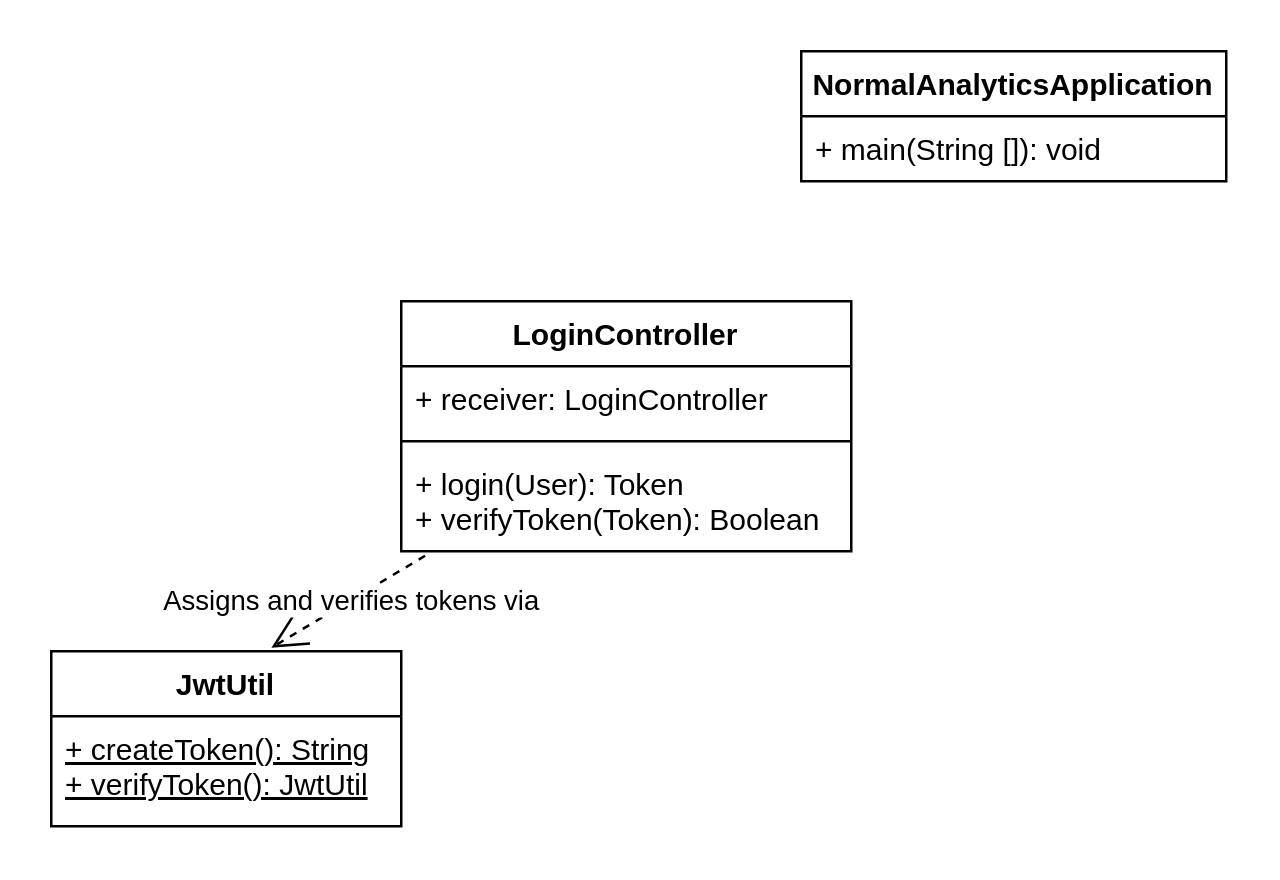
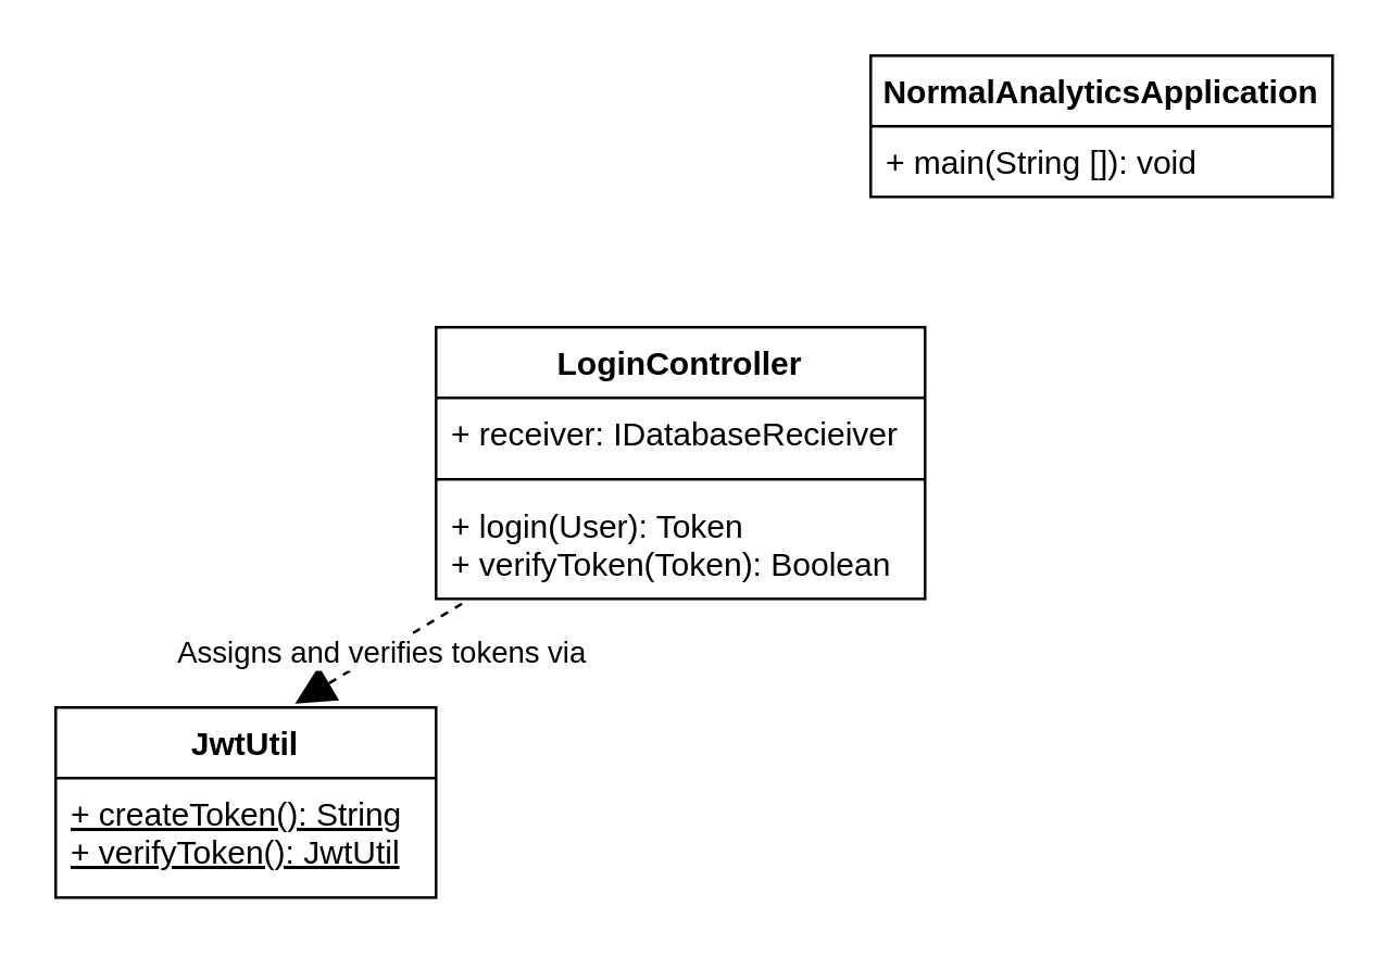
  <mxCell id="0" />
  <mxCell id="1" parent="0" />
  <mxCell id="2" value="NormalAnalyticsApplication" style="swimlane;fontStyle=1;align=center;verticalAlign=top;childLayout=stackLayout;horizontal=1;startSize=26;horizontalStack=0;resizeParent=1;resizeParentMax=0;resizeLast=0;collapsible=1;marginBottom=0;" vertex="1" parent="1"><mxGeometry x="320" y="20" width="170" height="52" as="geometry"><mxRectangle x="100" y="60" width="100" height="26" as="alternateBounds" /></mxGeometry></mxCell>
  <mxCell id="3" value="+ main(String []): void" style="text;strokeColor=none;fillColor=none;align=left;verticalAlign=top;spacingLeft=4;spacingRight=4;overflow=hidden;rotatable=0;points=[[0,0.5],[1,0.5]];portConstraint=eastwest;" vertex="1" parent="2"><mxGeometry y="26" width="170" height="26" as="geometry" /></mxCell>
  <mxCell id="4" value="LoginController" style="swimlane;fontStyle=1;align=center;verticalAlign=top;childLayout=stackLayout;horizontal=1;startSize=26;horizontalStack=0;resizeParent=1;resizeParentMax=0;resizeLast=0;collapsible=1;marginBottom=0;" vertex="1" parent="1"><mxGeometry x="160" y="120" width="180" height="100" as="geometry" /></mxCell>
- <mxCell id="5" value="+ receiver: LoginController" style="text;strokeColor=none;fillColor=none;align=left;verticalAlign=top;spacingLeft=4;spacingRight=4;overflow=hidden;rotatable=0;points=[[0,0.5],[1,0.5]];portConstraint=eastwest;" vertex="1" parent="4"><mxGeometry y="26" width="180" height="26" as="geometry" /></mxCell>
+ <mxCell id="5" value="+ receiver: IDatabaseRecieiver" style="text;strokeColor=none;fillColor=none;align=left;verticalAlign=top;spacingLeft=4;spacingRight=4;overflow=hidden;rotatable=0;points=[[0,0.5],[1,0.5]];portConstraint=eastwest;" vertex="1" parent="4"><mxGeometry y="26" width="180" height="26" as="geometry" /></mxCell>
  <mxCell id="6" value="" style="line;strokeWidth=1;fillColor=none;align=left;verticalAlign=middle;spacingTop=-1;spacingLeft=3;spacingRight=3;rotatable=0;labelPosition=right;points=[];portConstraint=eastwest;" vertex="1" parent="4"><mxGeometry y="52" width="180" height="8" as="geometry" /></mxCell>
  <mxCell id="7" value="+ login(User): Token&#10;+ verifyToken(Token): Boolean" style="text;strokeColor=none;fillColor=none;align=left;verticalAlign=top;spacingLeft=4;spacingRight=4;overflow=hidden;rotatable=0;points=[[0,0.5],[1,0.5]];portConstraint=eastwest;" vertex="1" parent="4"><mxGeometry y="60" width="180" height="40" as="geometry" /></mxCell>
  <mxCell id="8" value="JwtUtil" style="swimlane;fontStyle=1;childLayout=stackLayout;horizontal=1;startSize=26;fillColor=none;horizontalStack=0;resizeParent=1;resizeParentMax=0;resizeLast=0;collapsible=1;marginBottom=0;" vertex="1" parent="1"><mxGeometry x="20" y="260" width="140" height="70" as="geometry" /></mxCell>
  <mxCell id="9" value="+ createToken(): String&#10;+ verifyToken(): JwtUtil" style="text;strokeColor=none;fillColor=none;align=left;verticalAlign=top;spacingLeft=4;spacingRight=4;overflow=hidden;rotatable=0;points=[[0,0.5],[1,0.5]];portConstraint=eastwest;fontStyle=4" vertex="1" parent="8"><mxGeometry y="26" width="140" height="44" as="geometry" /></mxCell>
- <mxCell id="10" value="Assigns and verifies tokens via" style="endArrow=open;endSize=12;dashed=1;html=1;rounded=0;exitX=0.053;exitY=1.045;exitDx=0;exitDy=0;exitPerimeter=0;entryX=0.629;entryY=-0.02;entryDx=0;entryDy=0;entryPerimeter=0;" edge="1" parent="1" source="7" target="8"><mxGeometry x="-0.032" width="160" relative="1" as="geometry"><mxPoint x="130" y="250" as="sourcePoint" /><mxPoint x="290" y="250" as="targetPoint" /><mxPoint as="offset" /></mxGeometry></mxCell>
+ <mxCell id="10" value="Assigns and verifies tokens via" style="endArrow=block;endSize=12;dashed=1;html=1;rounded=0;exitX=0.053;exitY=1.045;exitDx=0;exitDy=0;exitPerimeter=0;entryX=0.629;entryY=-0.02;entryDx=0;entryDy=0;entryPerimeter=0;" edge="1" parent="1" source="7" target="8"><mxGeometry x="-0.032" width="160" relative="1" as="geometry"><mxPoint x="130" y="250" as="sourcePoint" /><mxPoint x="290" y="250" as="targetPoint" /><mxPoint as="offset" /></mxGeometry></mxCell>
